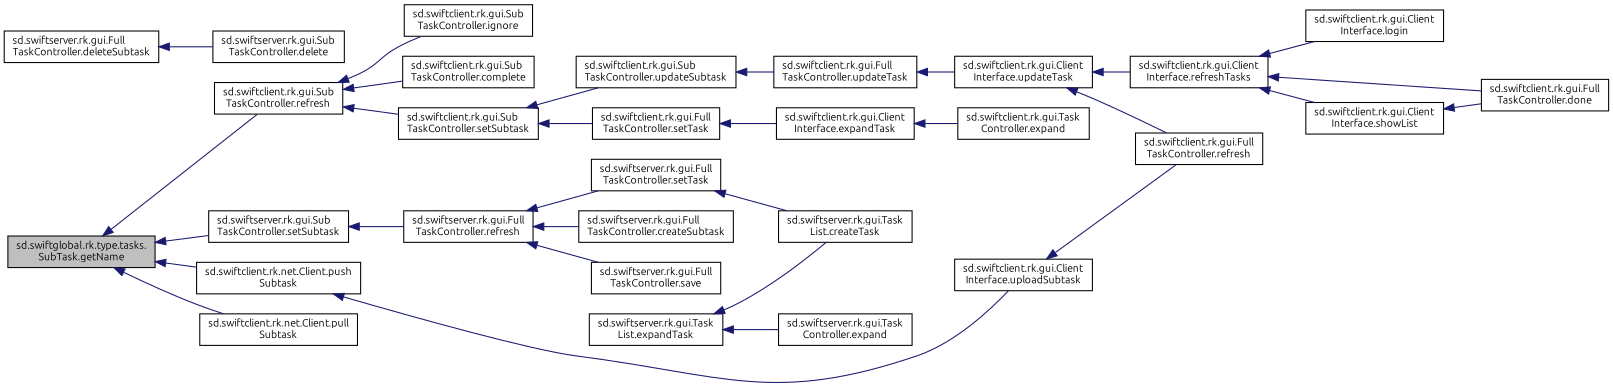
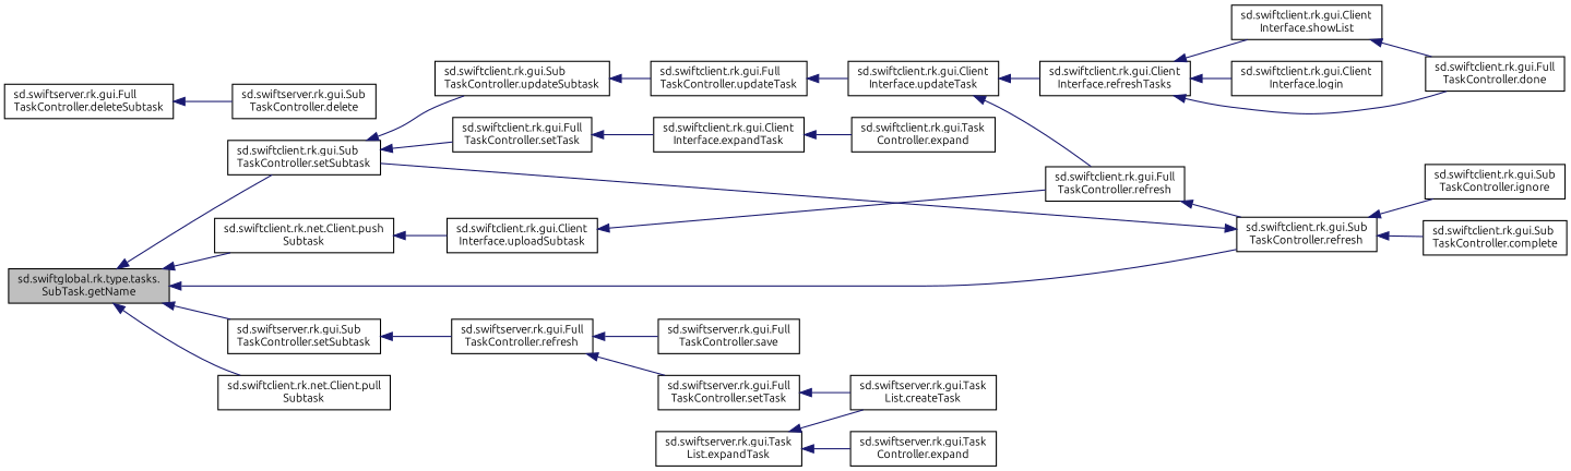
  digraph {
    fontname=Ubuntu
    rankdir=LR
    node [color=black fillcolor=white fontname=Ubuntu fontsize=10 shape=record style=filled]
    edge [color=midnightblue dir=back fontname=Ubuntu fontsize=10 labelfontname=Helvetica labelfontsize=10 style=solid]
    n1 [fillcolor=grey75 fontcolor=black height=0.2 label="sd.swiftglobal.rk.type.tasks.\lSubTask.getName" width=0.4]
    n2 [height=0.2 label="sd.swiftclient.rk.gui.Sub\lTaskController.setSubtask" width=0.4]
    n3 [height=0.2 label="sd.swiftclient.rk.gui.Sub\lTaskController.refresh" width=0.4]
    n4 [height=0.2 label="sd.swiftserver.rk.gui.Sub\lTaskController.setSubtask" width=0.4]
    n5 [height=0.2 label="sd.swiftclient.rk.net.Client.push\lSubtask" width=0.4]
    n6 [height=0.2 label="sd.swiftclient.rk.net.Client.pull\lSubtask" width=0.4]
    n7 [height=0.2 label="sd.swiftclient.rk.gui.Full\lTaskController.setTask" width=0.4]
    n8 [height=0.2 label="sd.swiftclient.rk.gui.Sub\lTaskController.updateSubtask" width=0.4]
    n9 [height=0.2 label="sd.swiftclient.rk.gui.Sub\lTaskController.ignore" width=0.4]
    n10 [height=0.2 label="sd.swiftclient.rk.gui.Sub\lTaskController.complete" width=0.4]
    n11 [height=0.2 label="sd.swiftserver.rk.gui.Full\lTaskController.refresh" width=0.4]
    n12 [height=0.2 label="sd.swiftclient.rk.gui.Client\lInterface.uploadSubtask" width=0.4]
    n13 [height=0.2 label="sd.swiftclient.rk.gui.Client\lInterface.expandTask" width=0.4]
    n14 [height=0.2 label="sd.swiftclient.rk.gui.Full\lTaskController.updateTask" width=0.4]
    n15 [height=0.2 label="sd.swiftclient.rk.gui.Task\lController.expand" width=0.4]
    n16 [height=0.2 label="sd.swiftclient.rk.gui.Client\lInterface.updateTask" width=0.4]
    n17 [height=0.2 label="sd.swiftclient.rk.gui.Client\lInterface.refreshTasks" width=0.4]
    n18 [height=0.2 label="sd.swiftclient.rk.gui.Full\lTaskController.refresh" width=0.4]
    n19 [height=0.2 label="sd.swiftclient.rk.gui.Client\lInterface.login" width=0.4]
    n20 [height=0.2 label="sd.swiftclient.rk.gui.Client\lInterface.showList" width=0.4]
    n21 [height=0.2 label="sd.swiftclient.rk.gui.Full\lTaskController.done" width=0.4]
-   n22 [height=0.2 label="sd.swiftserver.rk.gui.Full\lTaskController.createSubtask" width=0.4]
    n23 [height=0.2 label="sd.swiftserver.rk.gui.Full\lTaskController.save" width=0.4]
    n24 [height=0.2 label="sd.swiftserver.rk.gui.Full\lTaskController.setTask" width=0.4]
    n25 [height=0.2 label="sd.swiftserver.rk.gui.Task\lList.createTask" width=0.4]
    n26 [height=0.2 label="sd.swiftserver.rk.gui.Full\lTaskController.deleteSubtask" width=0.4]
    n27 [height=0.2 label="sd.swiftserver.rk.gui.Sub\lTaskController.delete" width=0.4]
    n28 [height=0.2 label="sd.swiftserver.rk.gui.Task\lList.expandTask" width=0.4]
    n29 [height=0.2 label="sd.swiftserver.rk.gui.Task\lController.expand" width=0.4]
+   n1 -> n2
    n1 -> n3
    n1 -> n4
    n1 -> n5
    n1 -> n6
    n2 -> n7
    n2 -> n8
    n3 -> n2
    n3 -> n9
    n3 -> n10
    n4 -> n11
    n5 -> n12
    n7 -> n13
    n8 -> n14
-   n11 -> n22
    n11 -> n23
    n11 -> n24
    n12 -> n18
    n13 -> n15
    n14 -> n16
    n16 -> n17
    n16 -> n18
    n17 -> n19
    n17 -> n20
    n17 -> n21
+   n18 -> n3
    n20 -> n21
    n24 -> n25
    n26 -> n27
    n28 -> n25
    n28 -> n29
  }
